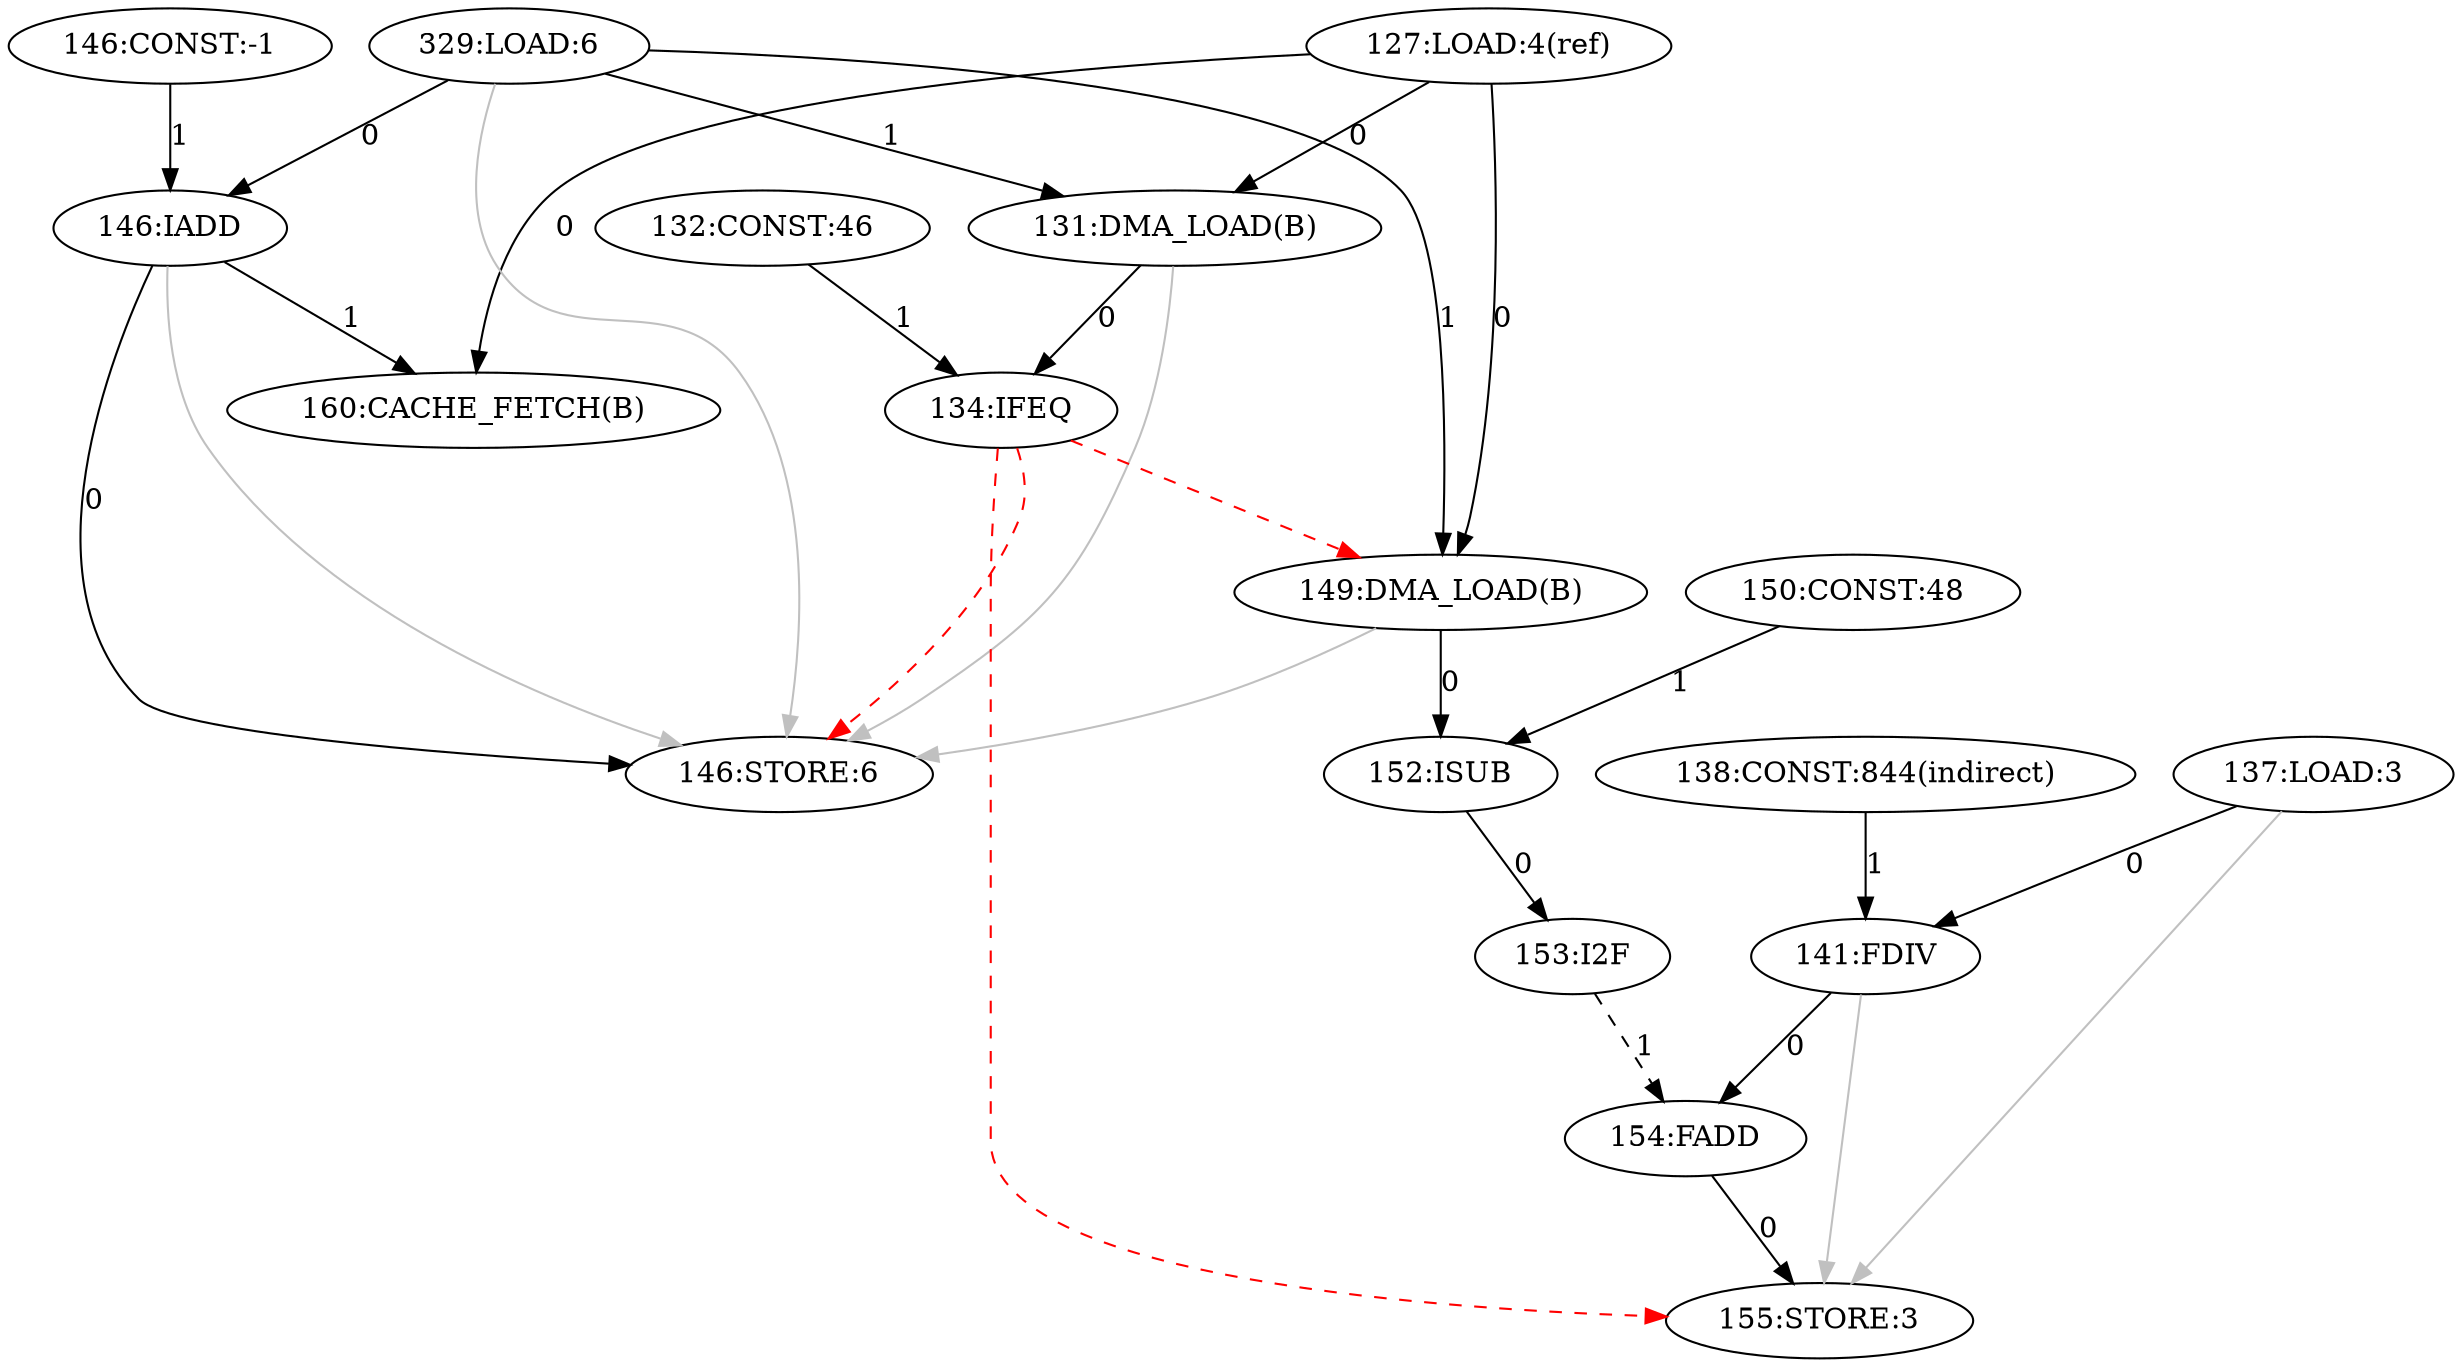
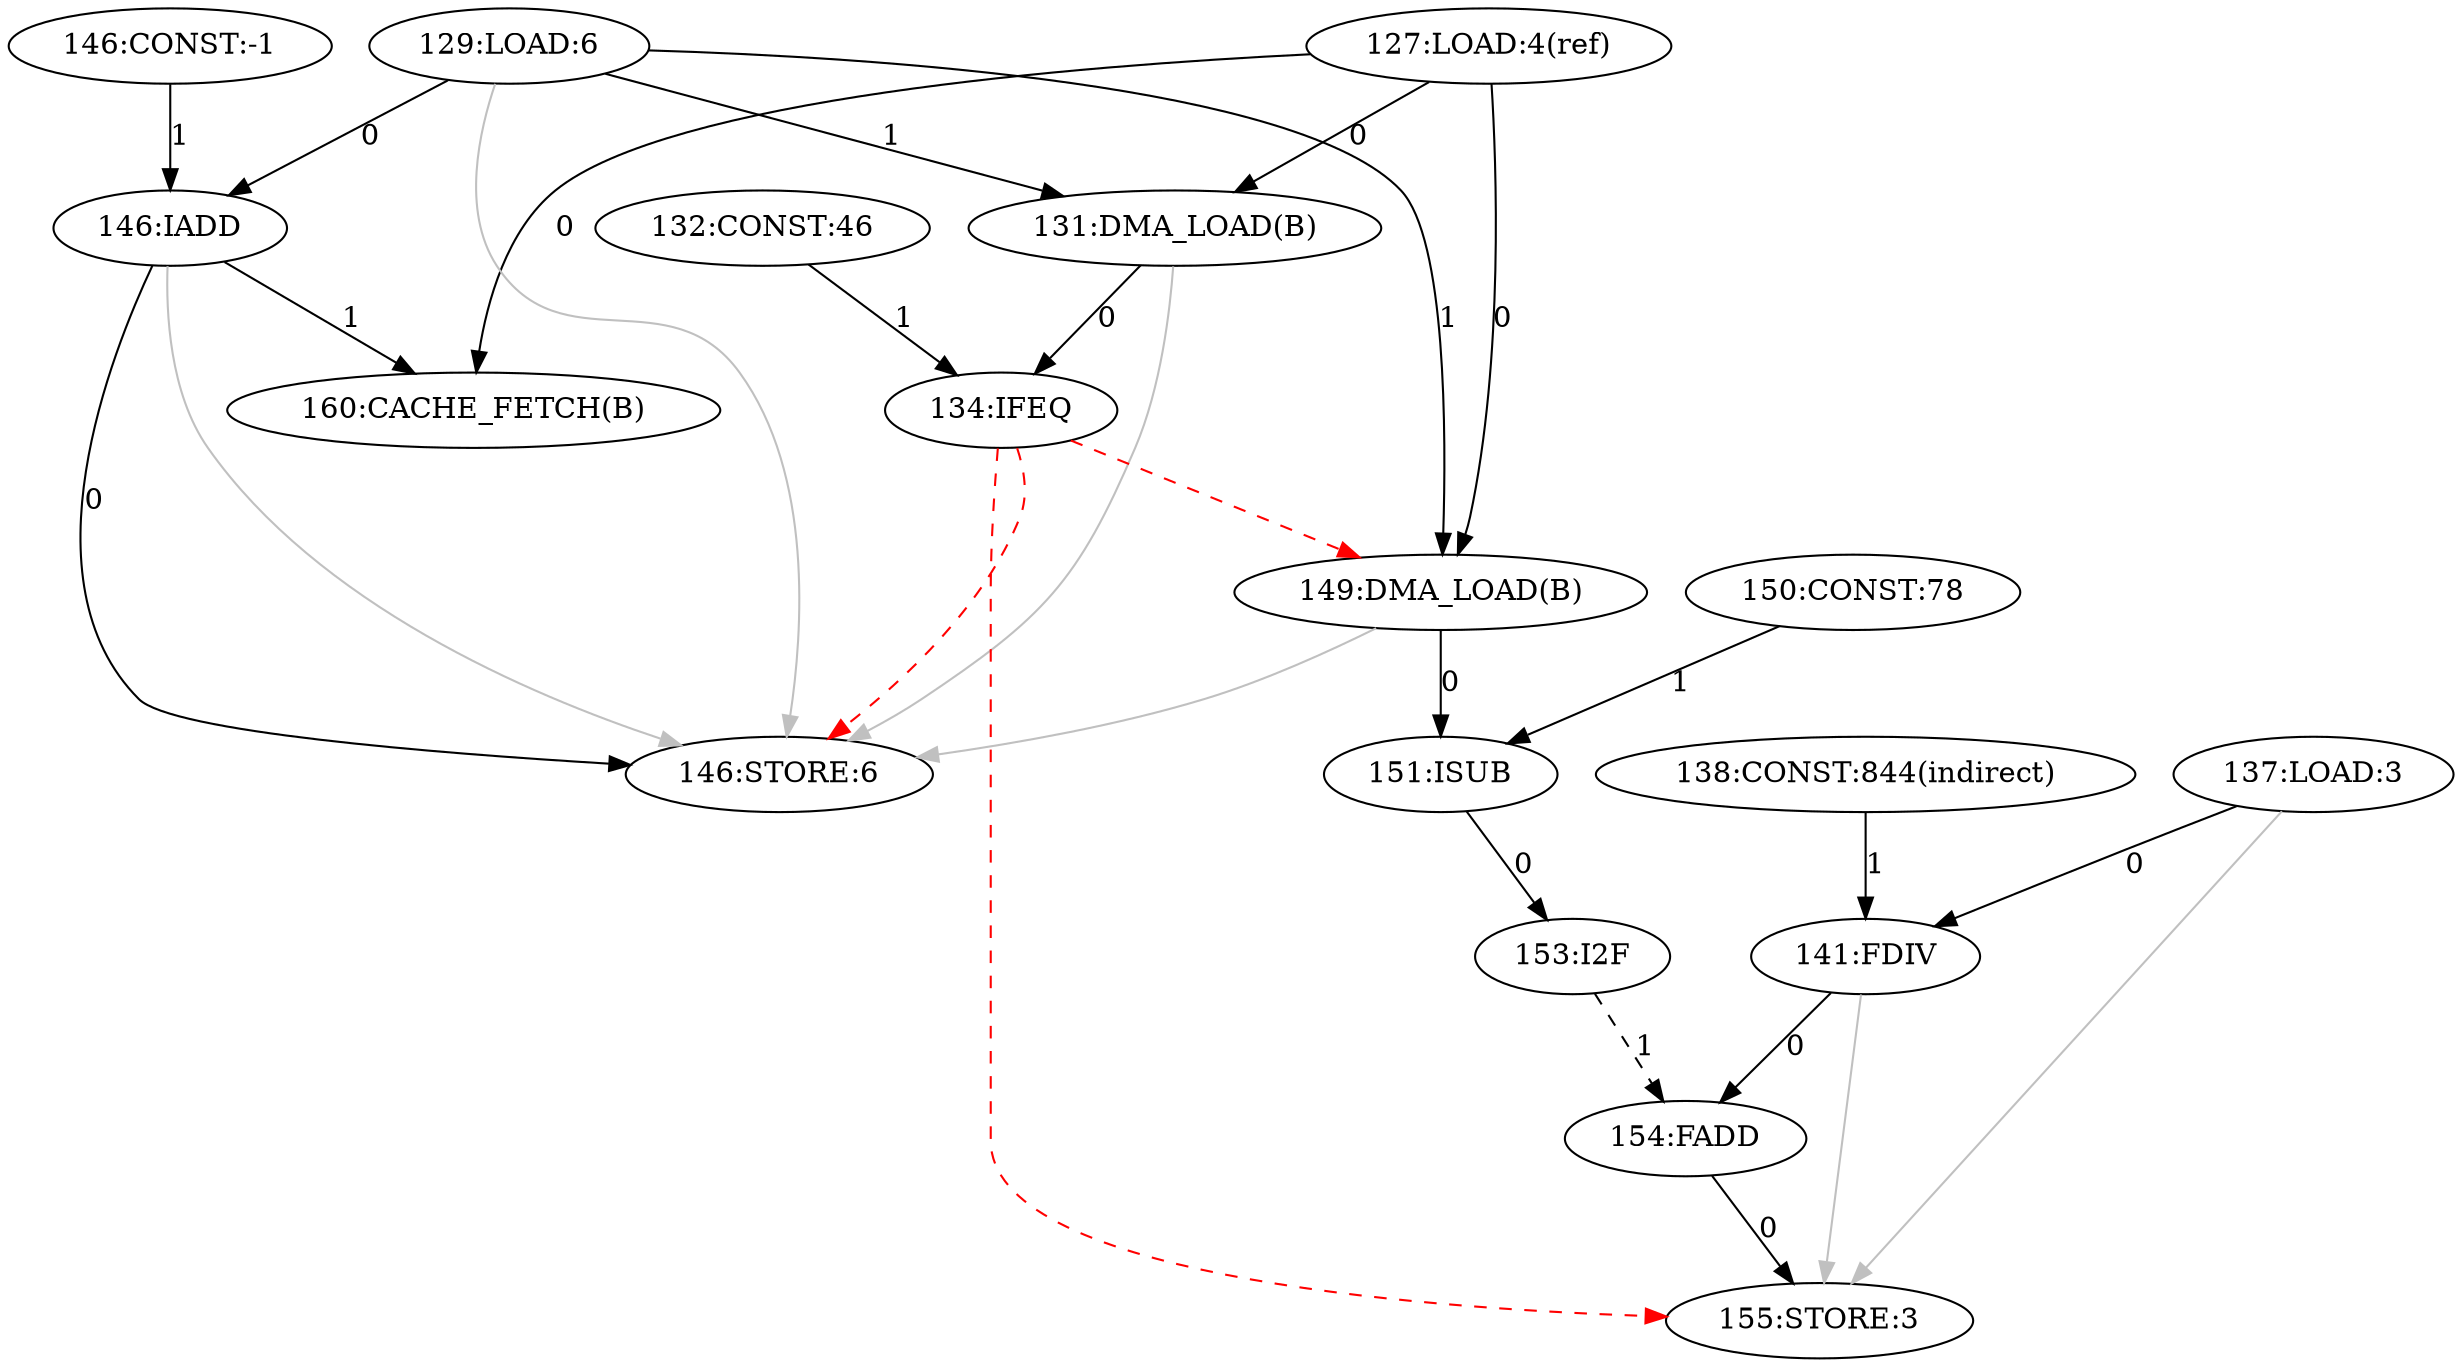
  digraph {
    "127:LOAD:4(ref)"
    "131:DMA_LOAD(B)"
    "149:DMA_LOAD(B)"
    "160:CACHE_FETCH(B)"
    "134:IFEQ"
    "146:STORE:6"
-   "152:ISUB"
+   "152:ISUB" [label="151:ISUB"]
    "155:STORE:3"
-   "129:LOAD:6" [label="329:LOAD:6"]
+   "129:LOAD:6"
    "146:IADD"
    "153:I2F"
    "146:CONST:-1"
    "132:CONST:46"
    "154:FADD"
    "137:LOAD:3"
    "141:FDIV"
    "138:CONST:844(indirect)"
-   "150:CONST:48"
+   "150:CONST:48" [label="150:CONST:78"]
    "127:LOAD:4(ref)" -> "131:DMA_LOAD(B)" [label=0]
    "127:LOAD:4(ref)" -> "149:DMA_LOAD(B)" [label=0]
    "127:LOAD:4(ref)" -> "160:CACHE_FETCH(B)" [label=0]
    "131:DMA_LOAD(B)" -> "134:IFEQ" [label=0]
    "131:DMA_LOAD(B)" -> "146:STORE:6" [color=gray]
    "149:DMA_LOAD(B)" -> "146:STORE:6" [color=gray]
    "149:DMA_LOAD(B)" -> "152:ISUB" [label=0]
    "134:IFEQ" -> "149:DMA_LOAD(B)" [color=red style=dashed]
    "134:IFEQ" -> "146:STORE:6" [color=red style=dashed]
    "134:IFEQ" -> "155:STORE:3" [color=red style=dashed]
    "152:ISUB" -> "153:I2F" [label=0]
    "129:LOAD:6" -> "131:DMA_LOAD(B)" [label=1]
    "129:LOAD:6" -> "149:DMA_LOAD(B)" [label=1]
    "129:LOAD:6" -> "146:STORE:6" [color=gray]
    "129:LOAD:6" -> "146:IADD" [label=0]
    "146:IADD" -> "160:CACHE_FETCH(B)" [label=1]
    "146:IADD" -> "146:STORE:6" [label=0]
    "146:IADD" -> "146:STORE:6" [color=gray]
    "153:I2F" -> "154:FADD" [label=1 style=dashed]
    "146:CONST:-1" -> "146:IADD" [label=1]
    "132:CONST:46" -> "134:IFEQ" [label=1]
    "154:FADD" -> "155:STORE:3" [label=0]
    "137:LOAD:3" -> "155:STORE:3" [color=gray]
    "137:LOAD:3" -> "141:FDIV" [label=0]
    "141:FDIV" -> "155:STORE:3" [color=gray]
    "141:FDIV" -> "154:FADD" [label=0]
    "138:CONST:844(indirect)" -> "141:FDIV" [label=1]
    "150:CONST:48" -> "152:ISUB" [label=1]
  }
